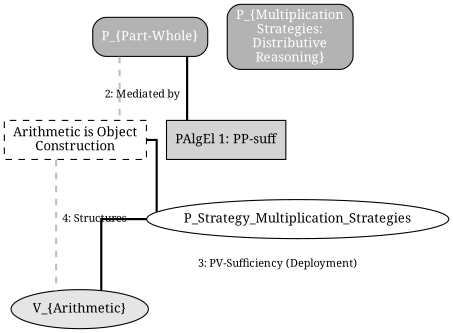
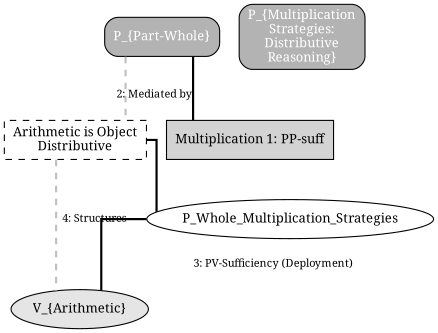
  digraph {
    rankdir=TB
    splines=ortho
    node [fontname=Serif fontsize=12 shape=box style="filled,rounded"]
    edge [arrowhead=stealth color=black fontname=Serif fontsize=10 penwidth=2.0 style=solid]
    n1 [fillcolor=gray70 fontcolor=white label="P_{Part-Whole}"]
-   n2 [label="Arithmetic is Object\nConstruction" style=dashed]
-   n3 [fillcolor=lightgray fontcolor=black label="PAlgEl 1: PP-suff" style=filled]
+   n2 [label="Arithmetic is Object\nDistributive" style=dashed]
+   n3 [fillcolor=lightgray fontcolor=black label="Multiplication 1: PP-suff" style=filled]
    n4 [fillcolor=gray90 label="V_{Arithmetic}" shape=ellipse style=filled]
-   P_Strategy_Multiplication_Strategies [shape="" style=""]
+   P_Strategy_Multiplication_Strategies [label=P_Whole_Multiplication_Strategies shape="" style=""]
    n6 [fillcolor=gray70 fontcolor=white label="P_{Multiplication\nStrategies:\nDistributive\nReasoning}"]
    n1 -> n2 [color=gray label="2: Mediated by" style=dashed]
    n1 -> n3 [arrowhead=none]
    n2 -> n4 [color=gray label="4: Structures" style=dashed]
    n2 -> P_Strategy_Multiplication_Strategies [headport=_Distributive_Reasoning]
    P_Strategy_Multiplication_Strategies -> n4 [label="3: PV-Sufficiency (Deployment)" tailport=_Distributive_Reasoning]
  }
